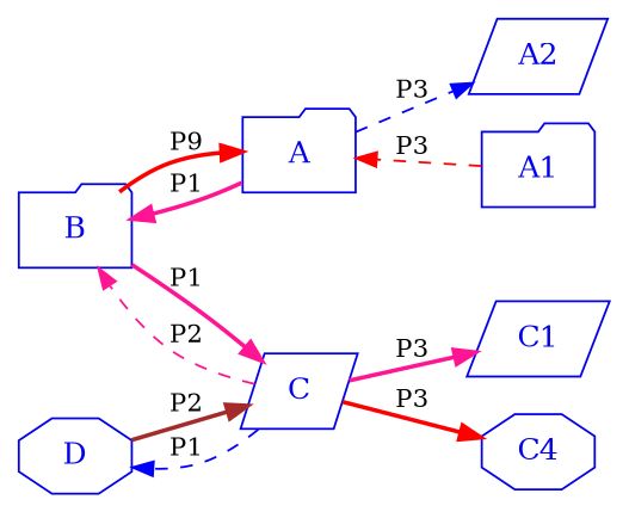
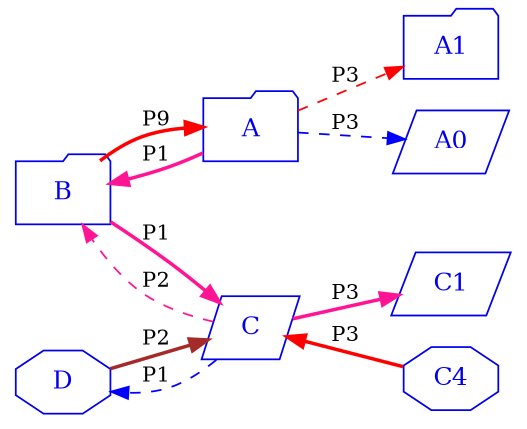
  digraph {
    color=blue2
    rankdir=LR
    node [color=blue2 fontcolor=blue2 shape=folder]
    edge [color=deeppink fontsize=12 style=bold]
    B
    D [shape=octagon]
    A
    C [shape=parallelogram]
    A1
-   A2 [shape=parallelogram]
+   A2 [shape=parallelogram label=A0]
    C1 [shape=parallelogram]
    n8 [label=C4 shape=octagon]
    subgraph sub_1 {
      rank=min
      B
      D
    }
    subgraph sub_2 {
      rank=same
      A
      C
    }
    subgraph sub_3 {
      rank=max
      A1
      A2
    }
    subgraph sub_4 {
      rank=max
      C1
      n8
    }
    B -> A [color=red label=P9]
    B -> C [label=P1]
    D -> C [color=brown label=P2]
    A -> B [label=P1]
-   A1 -> A [color=red label=P3 style=dashed]
+   A -> A1 [color=red label=P3 style=dashed]
    A -> A2 [color=blue label=P3 style=dashed]
    C -> B [label=P2 style=dashed]
    C -> D [color=blue label=P1 style=dashed]
    C -> C1 [label=P3]
-   C -> n8 [color=red label=P3]
+   n8 -> C [color=red label=P3]
  }
